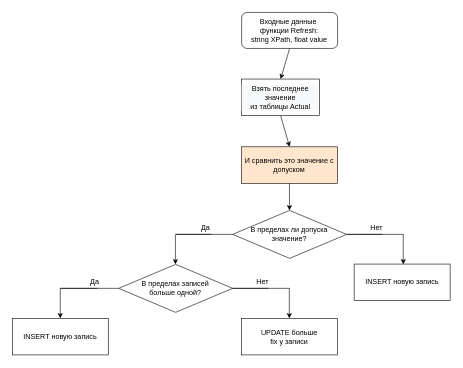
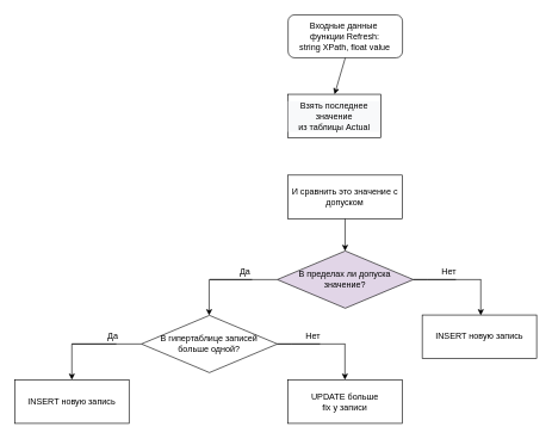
  <mxCell id="0" />
  <mxCell id="1" parent="0" />
  <mxCell id="2" value="&lt;div&gt;Входные данные&amp;nbsp;&lt;/div&gt;&lt;div&gt;функции Refresh:&lt;/div&gt;&lt;div&gt;string XPath, float value&lt;/div&gt;" style="rounded=1;whiteSpace=wrap;html=1;" parent="1" vertex="1"><mxGeometry x="402.42" y="20" width="160" height="60" as="geometry" /></mxCell>
  <mxCell id="3" value="" style="endArrow=classic;html=1;rounded=0;exitX=0.5;exitY=1;exitDx=0;exitDy=0;entryX=0.5;entryY=0;entryDx=0;entryDy=0;" parent="1" source="2" target="20" edge="1"><mxGeometry width="50" height="50" relative="1" as="geometry"><mxPoint x="480" y="91" as="sourcePoint" /><mxPoint x="480" y="111" as="targetPoint" /></mxGeometry></mxCell>
- <mxCell id="4" value="" style="endArrow=classic;html=1;rounded=0;exitX=0.5;exitY=1;exitDx=0;exitDy=0;entryX=0.5;entryY=0;entryDx=0;entryDy=0;" parent="1" source="20" target="21" edge="1"><mxGeometry width="50" height="50" relative="1" as="geometry"><mxPoint x="480" y="211" as="sourcePoint" /><mxPoint x="480" y="231" as="targetPoint" /></mxGeometry></mxCell>
  <mxCell id="5" value="" style="endArrow=classic;html=1;rounded=0;" parent="1" edge="1"><mxGeometry width="50" height="50" relative="1" as="geometry"><mxPoint x="482.13" y="300" as="sourcePoint" /><mxPoint x="482.13" y="350" as="targetPoint" /></mxGeometry></mxCell>
- <mxCell id="6" value="В пределах ли допуска значение?" style="rhombus;whiteSpace=wrap;html=1;" parent="1" vertex="1"><mxGeometry x="387.42" y="350" width="190" height="80" as="geometry" /></mxCell>
- <mxCell id="7" value="&lt;div&gt;В пределах записей&lt;/div&gt;&lt;div&gt; больше одной?&lt;/div&gt;" style="rhombus;whiteSpace=wrap;html=1;" parent="1" vertex="1"><mxGeometry x="197.42" y="440" width="190" height="80" as="geometry" /></mxCell>
+ <mxCell id="6" value="В пределах ли допуска значение?" style="rhombus;whiteSpace=wrap;html=1;fillColor=#e1d5e7;" parent="1" vertex="1"><mxGeometry x="387.42" y="350" width="190" height="80" as="geometry" /></mxCell>
+ <mxCell id="7" value="&lt;div&gt;В гипертаблице записей&lt;/div&gt;&lt;div&gt; больше одной?&lt;/div&gt;" style="rhombus;whiteSpace=wrap;html=1;" parent="1" vertex="1"><mxGeometry x="197.42" y="440" width="190" height="80" as="geometry" /></mxCell>
  <mxCell id="8" value="" style="endArrow=none;html=1;rounded=0;entryX=0;entryY=0.5;entryDx=0;entryDy=0;" parent="1" target="6" edge="1"><mxGeometry width="50" height="50" relative="1" as="geometry"><mxPoint x="352.42" y="390" as="sourcePoint" /><mxPoint x="382.42" y="390" as="targetPoint" /><Array as="points"><mxPoint x="292.42" y="390" /><mxPoint x="352.42" y="390" /></Array></mxGeometry></mxCell>
  <mxCell id="9" value="" style="endArrow=classic;html=1;rounded=0;" parent="1" edge="1"><mxGeometry width="50" height="50" relative="1" as="geometry"><mxPoint x="292" y="390" as="sourcePoint" /><mxPoint x="292" y="440" as="targetPoint" /></mxGeometry></mxCell>
  <mxCell id="10" value="" style="endArrow=none;html=1;rounded=0;entryX=0;entryY=0.5;entryDx=0;entryDy=0;" parent="1" edge="1"><mxGeometry width="50" height="50" relative="1" as="geometry"><mxPoint x="162.42" y="480" as="sourcePoint" /><mxPoint x="197.42" y="480" as="targetPoint" /><Array as="points"><mxPoint x="100" y="480" /><mxPoint x="162.42" y="480" /></Array></mxGeometry></mxCell>
  <mxCell id="11" value="" style="endArrow=classic;html=1;rounded=0;entryX=0.5;entryY=0;entryDx=0;entryDy=0;" parent="1" target="23" edge="1"><mxGeometry width="50" height="50" relative="1" as="geometry"><mxPoint x="100" y="480" as="sourcePoint" /><mxPoint x="102" y="530" as="targetPoint" /></mxGeometry></mxCell>
  <mxCell id="12" value="Да" style="text;html=1;align=center;verticalAlign=middle;resizable=0;points=[];autosize=1;strokeColor=none;fillColor=none;" parent="1" vertex="1"><mxGeometry x="327.42" y="370" width="30" height="20" as="geometry" /></mxCell>
  <mxCell id="13" value="Да" style="text;html=1;align=center;verticalAlign=middle;resizable=0;points=[];autosize=1;strokeColor=none;fillColor=none;" parent="1" vertex="1"><mxGeometry x="142.42" y="460" width="30" height="20" as="geometry" /></mxCell>
  <mxCell id="14" value="" style="endArrow=none;html=1;rounded=0;entryX=0;entryY=0.5;entryDx=0;entryDy=0;" parent="1" edge="1"><mxGeometry width="50" height="50" relative="1" as="geometry"><mxPoint x="447.42" y="480" as="sourcePoint" /><mxPoint x="482.42" y="480" as="targetPoint" /><Array as="points"><mxPoint x="387.42" y="480" /><mxPoint x="407.42" y="480" /><mxPoint x="447.42" y="480" /></Array></mxGeometry></mxCell>
  <mxCell id="15" value="" style="endArrow=classic;html=1;rounded=0;" parent="1" edge="1"><mxGeometry width="50" height="50" relative="1" as="geometry"><mxPoint x="481.92" y="480" as="sourcePoint" /><mxPoint x="481.92" y="530" as="targetPoint" /></mxGeometry></mxCell>
  <mxCell id="16" value="Нет" style="text;html=1;align=center;verticalAlign=middle;resizable=0;points=[];autosize=1;strokeColor=none;fillColor=none;" parent="1" vertex="1"><mxGeometry x="417" y="460" width="40" height="20" as="geometry" /></mxCell>
  <mxCell id="17" value="" style="endArrow=none;html=1;rounded=0;entryX=0;entryY=0.5;entryDx=0;entryDy=0;" parent="1" edge="1"><mxGeometry width="50" height="50" relative="1" as="geometry"><mxPoint x="637.42" y="390" as="sourcePoint" /><mxPoint x="672.42" y="390" as="targetPoint" /><Array as="points"><mxPoint x="577.42" y="390" /><mxPoint x="597.42" y="390" /><mxPoint x="637.42" y="390" /></Array></mxGeometry></mxCell>
  <mxCell id="18" value="" style="endArrow=classic;html=1;rounded=0;" parent="1" edge="1"><mxGeometry width="50" height="50" relative="1" as="geometry"><mxPoint x="671.92" y="390" as="sourcePoint" /><mxPoint x="671.92" y="440" as="targetPoint" /></mxGeometry></mxCell>
  <mxCell id="19" value="Нет" style="text;html=1;align=center;verticalAlign=middle;resizable=0;points=[];autosize=1;strokeColor=none;fillColor=none;" parent="1" vertex="1"><mxGeometry x="607" y="370" width="40" height="20" as="geometry" /></mxCell>
  <mxCell id="20" value="&#10;&#10;&lt;div style=&quot;color: rgb(0, 0, 0); font-family: helvetica; font-size: 12px; font-style: normal; font-weight: 400; letter-spacing: normal; text-align: center; text-indent: 0px; text-transform: none; word-spacing: 0px; background-color: rgb(248, 249, 250);&quot;&gt;Взять последнее значение&lt;br&gt;&lt;/div&gt;&lt;div style=&quot;color: rgb(0, 0, 0); font-family: helvetica; font-size: 12px; font-style: normal; font-weight: 400; letter-spacing: normal; text-align: center; text-indent: 0px; text-transform: none; word-spacing: 0px; background-color: rgb(248, 249, 250);&quot;&gt;из таблицы Actual&lt;/div&gt;&#10;&#10;" style="rounded=0;whiteSpace=wrap;html=1;" parent="1" vertex="1"><mxGeometry x="402.42" y="131" width="130" height="61" as="geometry" /></mxCell>
- <mxCell id="21" value="И сравнить это значение с допуском" style="rounded=0;whiteSpace=wrap;html=1;fillColor=#ffe6cc;" parent="1" vertex="1"><mxGeometry x="402.42" y="244" width="160" height="61" as="geometry" /></mxCell>
+ <mxCell id="21" value="И сравнить это значение с допуском" style="rounded=0;whiteSpace=wrap;html=1;" parent="1" vertex="1"><mxGeometry x="402.42" y="244" width="160" height="61" as="geometry" /></mxCell>
  <mxCell id="22" value="UPDATE больше&lt;br&gt;fix у записи" style="rounded=0;whiteSpace=wrap;html=1;" parent="1" vertex="1"><mxGeometry x="402.42" y="530" width="160" height="61" as="geometry" /></mxCell>
  <mxCell id="23" value="INSERT новую запись" style="rounded=0;whiteSpace=wrap;html=1;" parent="1" vertex="1"><mxGeometry x="20" y="530" width="160" height="61" as="geometry" /></mxCell>
  <mxCell id="24" value="INSERT новую запись" style="rounded=0;whiteSpace=wrap;html=1;" parent="1" vertex="1"><mxGeometry x="590" y="439.5" width="160" height="61" as="geometry" /></mxCell>
